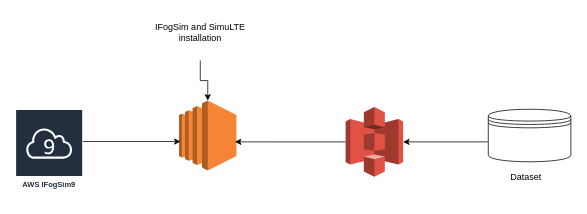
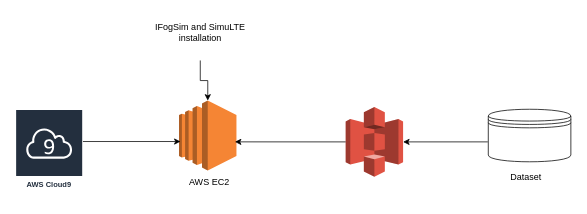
  <mxCell id="0" />
  <mxCell id="1" parent="0" />
  <mxCell id="2" value="" style="outlineConnect=0;dashed=0;verticalLabelPosition=bottom;verticalAlign=top;align=center;html=1;shape=mxgraph.aws3.ec2;fillColor=#F58534;gradientColor=none;" vertex="1" parent="1"><mxGeometry x="238" y="133.5" width="76.5" height="93" as="geometry" /></mxCell>
+ <mxCell id="3" value="AWS EC2" style="text;html=1;align=center;verticalAlign=middle;resizable=0;points=[];autosize=1;strokeColor=none;fillColor=none;" vertex="1" parent="1"><mxGeometry x="238" y="228" width="80" height="30" as="geometry" /></mxCell>
  <mxCell id="4" value="" style="outlineConnect=0;dashed=0;verticalLabelPosition=bottom;verticalAlign=top;align=center;html=1;shape=mxgraph.aws3.s3;fillColor=#E05243;gradientColor=none;" vertex="1" parent="1"><mxGeometry x="460" y="142" width="76.5" height="93" as="geometry" /></mxCell>
  <mxCell id="5" value="" style="shape=datastore;whiteSpace=wrap;html=1;" vertex="1" parent="1"><mxGeometry x="650" y="145" width="110" height="70" as="geometry" /></mxCell>
  <mxCell id="6" value="Dataset&lt;div&gt;&lt;br&gt;&lt;/div&gt;" style="text;html=1;align=center;verticalAlign=middle;resizable=0;points=[];autosize=1;strokeColor=none;fillColor=none;" vertex="1" parent="1"><mxGeometry x="670" y="223" width="60" height="40" as="geometry" /></mxCell>
  <mxCell id="7" value="" style="endArrow=classic;html=1;rounded=0;exitX=-0.006;exitY=0.621;exitDx=0;exitDy=0;exitPerimeter=0;" edge="1" parent="1" source="5" target="4"><mxGeometry width="50" height="50" relative="1" as="geometry"><mxPoint x="650" y="186.23" as="sourcePoint" /><mxPoint x="523.211" y="189.761" as="targetPoint" /></mxGeometry></mxCell>
  <mxCell id="8" value="" style="endArrow=classic;html=1;rounded=0;entryX=0.973;entryY=0.591;entryDx=0;entryDy=0;entryPerimeter=0;" edge="1" parent="1" source="4" target="2"><mxGeometry width="50" height="50" relative="1" as="geometry"><mxPoint x="390" y="187.6" as="sourcePoint" /><mxPoint x="292" y="187.6" as="targetPoint" /></mxGeometry></mxCell>
  <mxCell id="9" value="" style="edgeStyle=orthogonalEdgeStyle;rounded=0;orthogonalLoop=1;jettySize=auto;html=1;" edge="1" parent="1" source="10" target="2"><mxGeometry relative="1" as="geometry" /></mxCell>
  <mxCell id="10" value="IFogSim and SimuLTE&lt;div&gt;installation&lt;/div&gt;&lt;div&gt;&lt;br&gt;&lt;/div&gt;" style="text;html=1;align=center;verticalAlign=middle;resizable=0;points=[];autosize=1;strokeColor=none;fillColor=none;" vertex="1" parent="1"><mxGeometry x="196.25" y="20" width="140" height="60" as="geometry" /></mxCell>
- <mxCell id="11" value="AWS IFogSim9" style="sketch=0;outlineConnect=0;fontColor=#232F3E;gradientColor=none;strokeColor=#ffffff;fillColor=#232F3E;dashed=0;verticalLabelPosition=middle;verticalAlign=bottom;align=center;html=1;whiteSpace=wrap;fontSize=10;fontStyle=1;spacing=3;shape=mxgraph.aws4.productIcon;prIcon=mxgraph.aws4.cloud9;" vertex="1" parent="1"><mxGeometry x="20" y="145" width="90" height="110" as="geometry" /></mxCell>
+ <mxCell id="11" value="AWS Cloud9" style="sketch=0;outlineConnect=0;fontColor=#232F3E;gradientColor=none;strokeColor=#ffffff;fillColor=#232F3E;dashed=0;verticalLabelPosition=middle;verticalAlign=bottom;align=center;html=1;whiteSpace=wrap;fontSize=10;fontStyle=1;spacing=3;shape=mxgraph.aws4.productIcon;prIcon=mxgraph.aws4.cloud9;" vertex="1" parent="1"><mxGeometry x="20" y="145" width="90" height="110" as="geometry" /></mxCell>
  <mxCell id="12" value="" style="endArrow=classic;html=1;rounded=0;entryX=0.026;entryY=0.586;entryDx=0;entryDy=0;entryPerimeter=0;" edge="1" parent="1" target="2"><mxGeometry width="50" height="50" relative="1" as="geometry"><mxPoint x="110" y="188" as="sourcePoint" /><mxPoint x="222" y="188" as="targetPoint" /></mxGeometry></mxCell>
